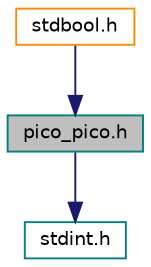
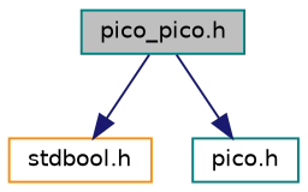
  digraph {
    node [color=teal fillcolor=white fontname=Helvetica fontsize=10 shape=record style=filled]
    edge [color=midnightblue fontname=Helvetica fontsize=10 labelfontname=Helvetica labelfontsize=10 style=solid]
    n1 [fillcolor=grey75 fontcolor=black height=0.2 label="pico_pico.h" width=0.4]
    n2 [color=darkorange height=0.2 label="stdbool.h" width=0.4]
-   n3 [height=0.2 label="stdint.h" width=0.4]
-   n2 -> n1
+   n3 [height=0.2 label="pico.h" width=0.4]
+   n1 -> n2
    n1 -> n3
  }
